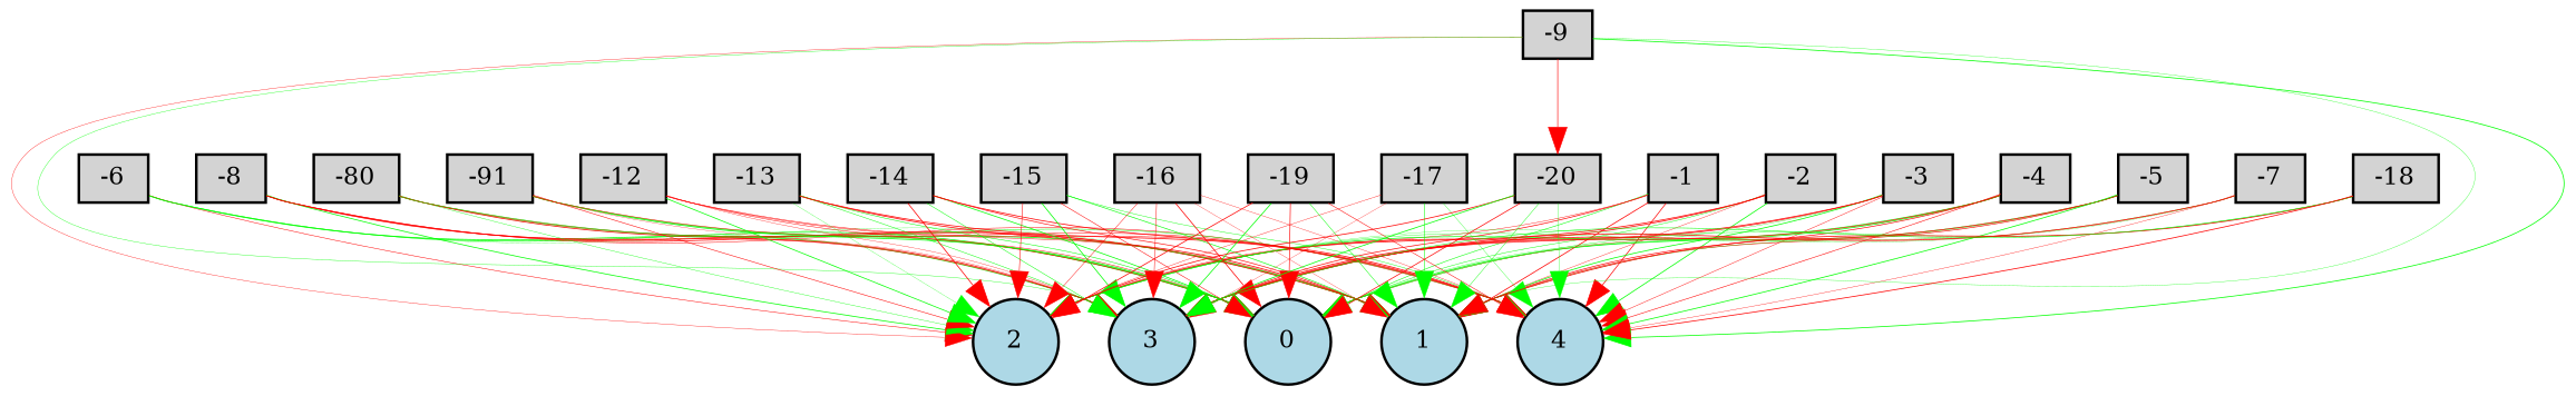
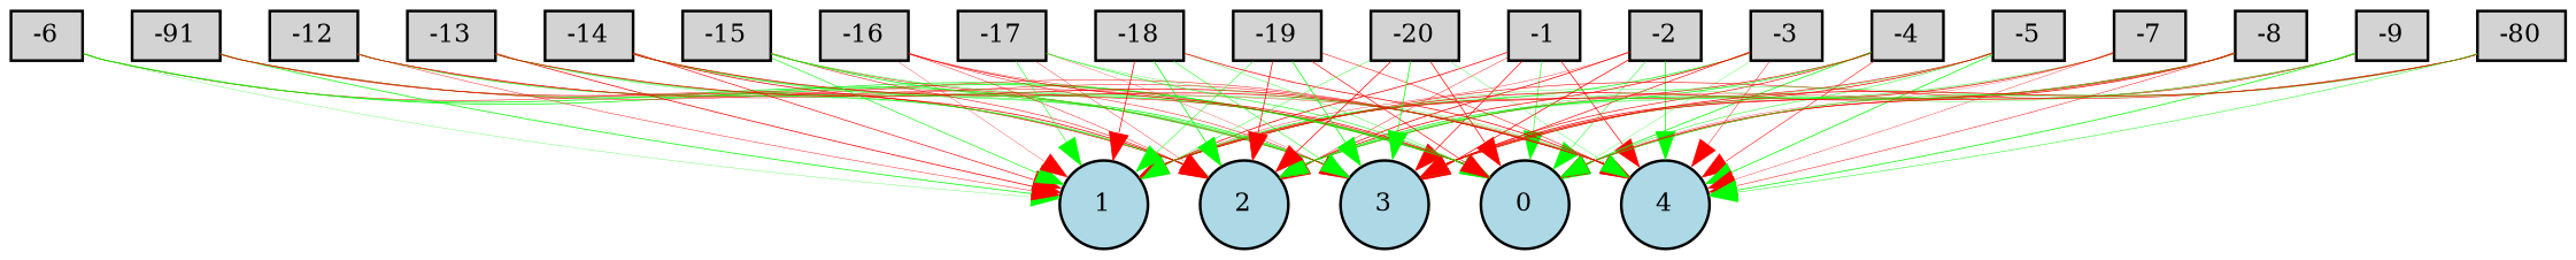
  digraph {
    node [fillcolor=lightgray fontsize=9 shape=box style=filled]
    edge [color=red penwidth=0.30000000000000004 style=solid]
    -1 [height=0.2 width=0.2]
    0 [fillcolor=lightblue height=0.2 shape=circle width=0.2]
    1 [fillcolor=lightblue height=0.2 shape=circle width=0.2]
    2 [fillcolor=lightblue height=0.2 shape=circle width=0.2]
    3 [fillcolor=lightblue height=0.2 shape=circle width=0.2]
    4 [fillcolor=lightblue height=0.2 shape=circle width=0.2]
    -2 [height=0.2 width=0.2]
    -3 [height=0.2 width=0.2]
    -4 [height=0.2 width=0.2]
    -5 [height=0.2 width=0.2]
    -6 [height=0.2 width=0.2]
    -7 [height=0.2 width=0.2]
    -8 [height=0.2 width=0.2]
    -9 [height=0.2 width=0.2]
    n15 [height=0.2 label=-80 width=0.2]
    n16 [height=0.2 label=-91 width=0.2]
    -12 [height=0.2 width=0.2]
    -13 [height=0.2 width=0.2]
    -14 [height=0.2 width=0.2]
    -15 [height=0.2 width=0.2]
    -16 [height=0.2 width=0.2]
    -17 [height=0.2 width=0.2]
    -18 [height=0.2 width=0.2]
    -19 [height=0.2 width=0.2]
    -20 [height=0.2 width=0.2]
    -1 -> 0 [color=green penwidth=0.21534304486067857]
    -1 -> 1
    -1 -> 2 [penwidth=0.16654676548132058]
    -1 -> 3 [penwidth=0.27801153422223435]
    -1 -> 4 [penwidth=0.2817075215563508]
    -2 -> 0 [color=green penwidth=0.18527007360086584]
    -2 -> 1 [penwidth=0.14634082511869384]
    -2 -> 2 [penwidth=0.2986694221292059]
    -2 -> 3
    -2 -> 4 [color=green penwidth=0.299237070033852]
    -3 -> 0 [color=green penwidth=0.1149786082926341]
    -3 -> 1 [color=green]
    -3 -> 2 [penwidth=0.29727462981756886]
    -3 -> 3 [penwidth=0.2706748088946682]
    -3 -> 4 [penwidth=0.17438995053086315]
    -4 -> 0 [color=green]
    -4 -> 1 [penwidth=0.26900586570302043]
    -4 -> 2 [color=green penwidth=0.27952585368211824]
    -4 -> 3 [penwidth=0.2595550639302174]
    -4 -> 4 [penwidth=0.22020126482272195]
    -5 -> 0 [color=green penwidth=0.18773844031714948]
    -5 -> 1 [penwidth=0.2506995585080592]
    -5 -> 2 [color=green penwidth=0.14742561853380914]
    -5 -> 3 [penwidth=0.29769000463652057]
    -5 -> 4 [color=green]
    -6 -> 0 [color=green penwidth=0.2929639879501962]
    -6 -> 1 [color=green penwidth=0.10145991323279342]
    -6 -> 2 [penwidth=0.19859731392945332]
    -6 -> 3 [color=green penwidth=0.2971546471559404]
    -7 -> 0 [penwidth=0.11130088308072107]
    -7 -> 1 [color=green penwidth=0.10446181352175342]
    -7 -> 2 [color=green penwidth=0.10501298483027982]
    -7 -> 3 [penwidth=0.29476340802103784]
    -7 -> 4 [penwidth=0.1402089524719995]
    -8 -> 0
    -8 -> 1
    -8 -> 2 [color=green penwidth=0.29616355121962235]
    -8 -> 3 [penwidth=0.2130661605203314]
    -8 -> 4 [penwidth=0.19155704029440884]
-   -9 -> -20 [penwidth=0.24647951349246214]
+   -9 -> 0 [penwidth=0.24647951349246214]
    -9 -> 1 [color=green penwidth=0.12481073590535774]
    -9 -> 2 [penwidth=0.14114789984212717]
    -9 -> 3 [color=green penwidth=0.14254666082349132]
    -9 -> 4 [color=green]
    n15 -> 0 [color=green penwidth=0.2311222299058321]
    n15 -> 1 [penwidth=0.23370116710379]
    n15 -> 2 [color=green penwidth=0.14689636415110943]
    n15 -> 3 [penwidth=0.29847274026315584]
    n15 -> 4 [color=green penwidth=0.1889717798719151]
    n16 -> 0 [color=green]
    n16 -> 1 [color=green penwidth=0.29835129928370463]
    n16 -> 2 [penwidth=0.21430312957473935]
    n16 -> 3 [penwidth=0.10876469574203784]
    n16 -> 4 [penwidth=0.19399983310875785]
    -12 -> 0 [penwidth=0.1839220199263284]
    -12 -> 1 [penwidth=0.1724030522136475]
    -12 -> 2 [color=green penwidth=0.2906763871377201]
    -12 -> 3 [penwidth=0.1285115081528672]
    -12 -> 4 [penwidth=0.19814522678416024]
    -13 -> 0 [color=green penwidth=0.20446487084564902]
    -13 -> 1 [penwidth=0.2992398925333104]
    -13 -> 2 [color=green penwidth=0.10496263006040038]
    -13 -> 3 [color=green penwidth=0.1899776550703825]
    -13 -> 4 [penwidth=0.2998560379280223]
    -14 -> 0 [color=green penwidth=0.29308314281471104]
    -14 -> 1 [penwidth=0.25601855525203077]
    -14 -> 2 [penwidth=0.2993908300515222]
    -14 -> 3 [color=green penwidth=0.19541512644348838]
    -14 -> 4
    -15 -> 0 [penwidth=0.20984505075535753]
    -15 -> 1 [color=green penwidth=0.24939538603939268]
    -15 -> 2 [penwidth=0.21478922928008332]
    -15 -> 3 [color=green penwidth=0.2993615739041177]
    -15 -> 4 [color=green penwidth=0.16706997850277205]
    -16 -> 0 [penwidth=0.295269120039951]
    -16 -> 1 [penwidth=0.11716719880673754]
    -16 -> 2 [penwidth=0.17086954708386226]
    -16 -> 3 [penwidth=0.18981972702527097]
    -16 -> 4 [penwidth=0.13145172557218493]
+   -17 -> 0 [color=green penwidth=0.23162734214895733]
    -17 -> 1 [color=green penwidth=0.2106923104272359]
    -17 -> 2 [penwidth=0.14730390722941744]
    -17 -> 3 [penwidth=0.1093838716959628]
    -17 -> 4 [color=green penwidth=0.12335361244401177]
    -18 -> 0 [color=green penwidth=0.14922521932353844]
    -18 -> 1
+   -18 -> 2 [color=green penwidth=0.2997935584933884]
    -18 -> 3 [color=green penwidth=0.20782764396381354]
    -18 -> 4
    -19 -> 0 [penwidth=0.25925962082983284]
    -19 -> 1 [color=green penwidth=0.18976829909316822]
    -19 -> 2 [penwidth=0.2933302576570139]
    -19 -> 3 [color=green penwidth=0.29790772831698187]
    -19 -> 4 [penwidth=0.20771462573829624]
    -20 -> 0 [penwidth=0.28469287538596494]
    -20 -> 1 [color=green penwidth=0.16012244628620348]
    -20 -> 2 [penwidth=0.29605723681444396]
    -20 -> 3 [color=green penwidth=0.29931684943950376]
    -20 -> 4 [color=green penwidth=0.12785848302046315]
  }
